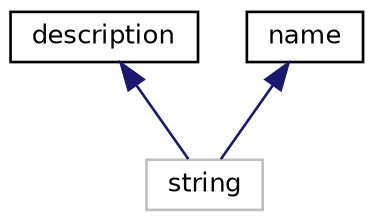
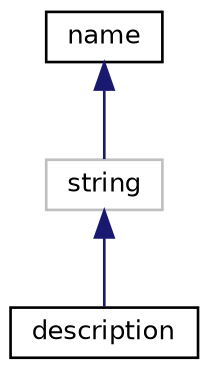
  digraph {
    rankdir=TB
    node [color=black fillcolor=white fontname=Helvetica fontsize=10 shape=record style=filled]
    edge [color=midnightblue dir=back fontname=Helvetica fontsize=10 labelfontname=Helvetica labelfontsize=10 style=solid]
    n1 [color=grey75 height=0.2 label=string width=0.4]
    n2 [height=0.2 label=description width=0.4]
    n3 [height=0.2 label=name width=0.4]
-   n2 -> n1
+   n1 -> n2
    n3 -> n1
  }
